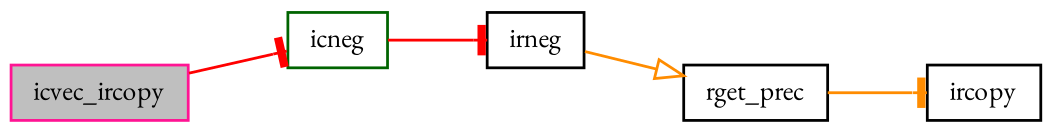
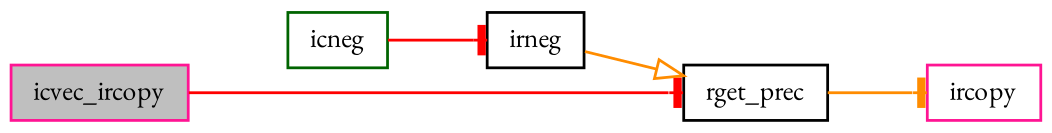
  digraph {
    fontname="EB Garamond"
    rankdir=LR
    node [color=deeppink fillcolor=white fontname="EB Garamond" fontsize=10 shape=record style=filled]
    edge [arrowhead=tee color=red fontname="EB Garamond" fontsize=10 labelfontname=Helvetica labelfontsize=10 style=solid]
    n1 [fillcolor=grey75 fontcolor=black height=0.2 label=icvec_ircopy width=0.4]
    n2 [color=darkgreen height=0.2 label=icneg width=0.4]
    n3 [color=black height=0.2 label=irneg width=0.4]
    n4 [color=black height=0.2 label=rget_prec width=0.4]
-   n5 [color=black height=0.2 label=ircopy width=0.4]
-   n1 -> n2
+   n5 [height=0.2 label=ircopy width=0.4]
+   n1 -> n4
    n2 -> n3
    n3 -> n4 [arrowhead=onormal color=darkorange]
    n4 -> n5 [color=darkorange]
  }
